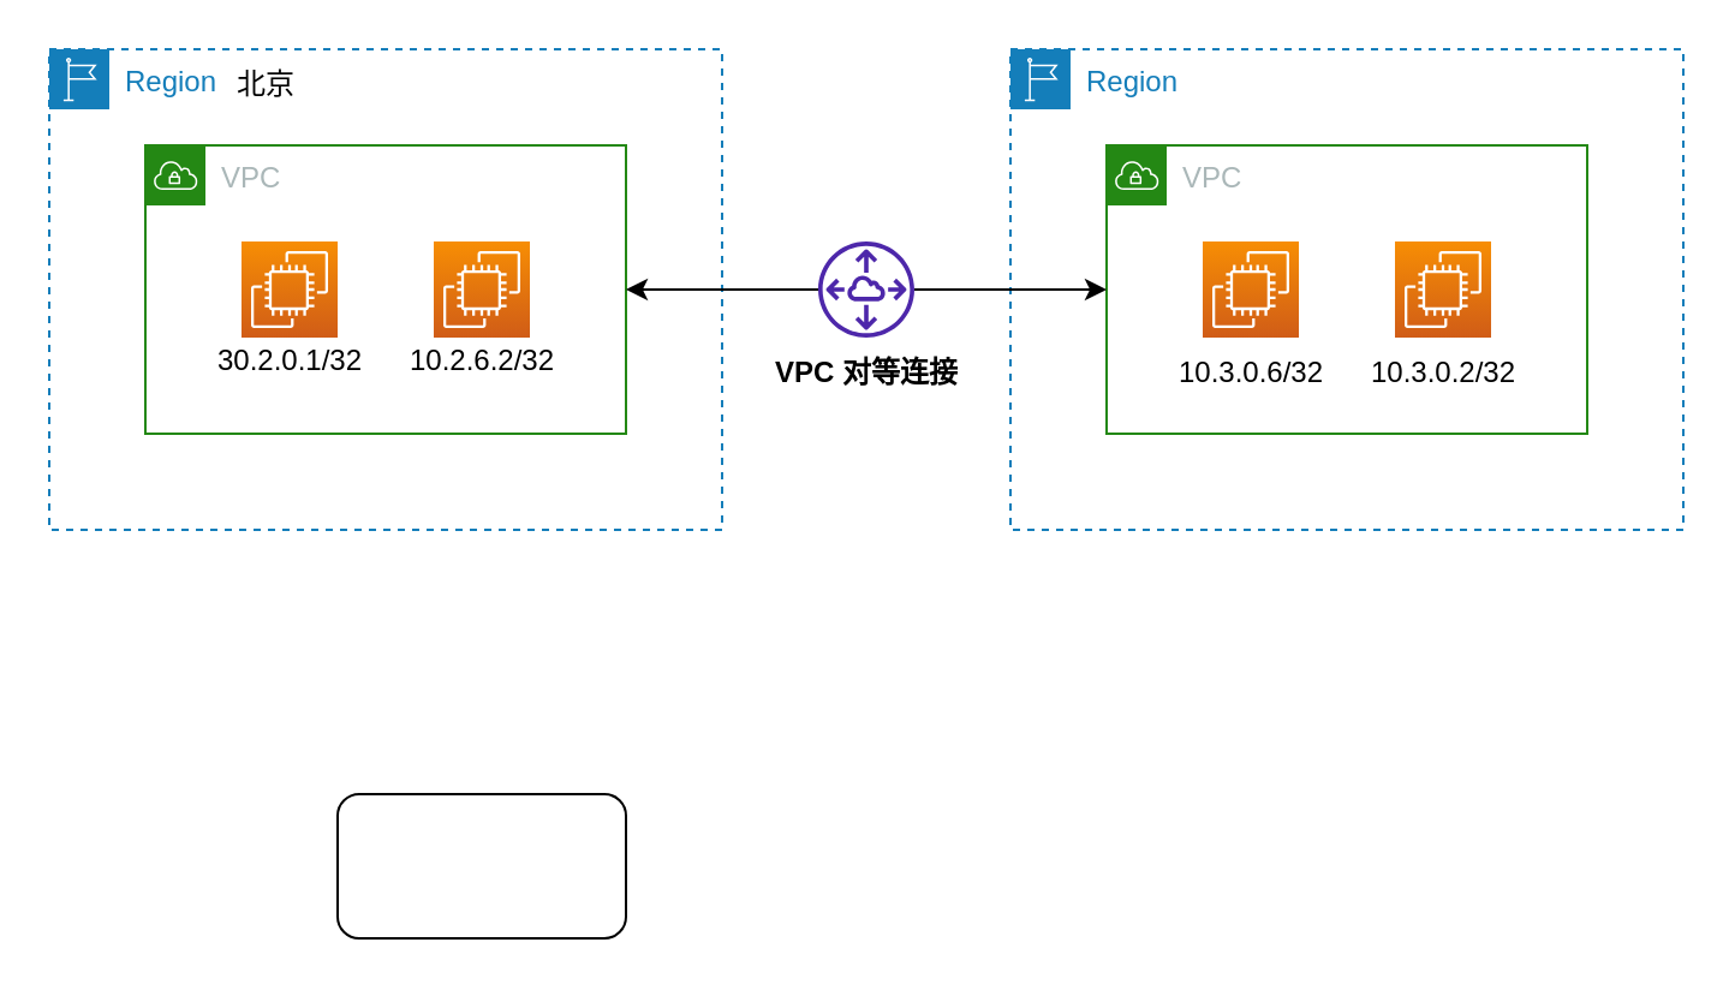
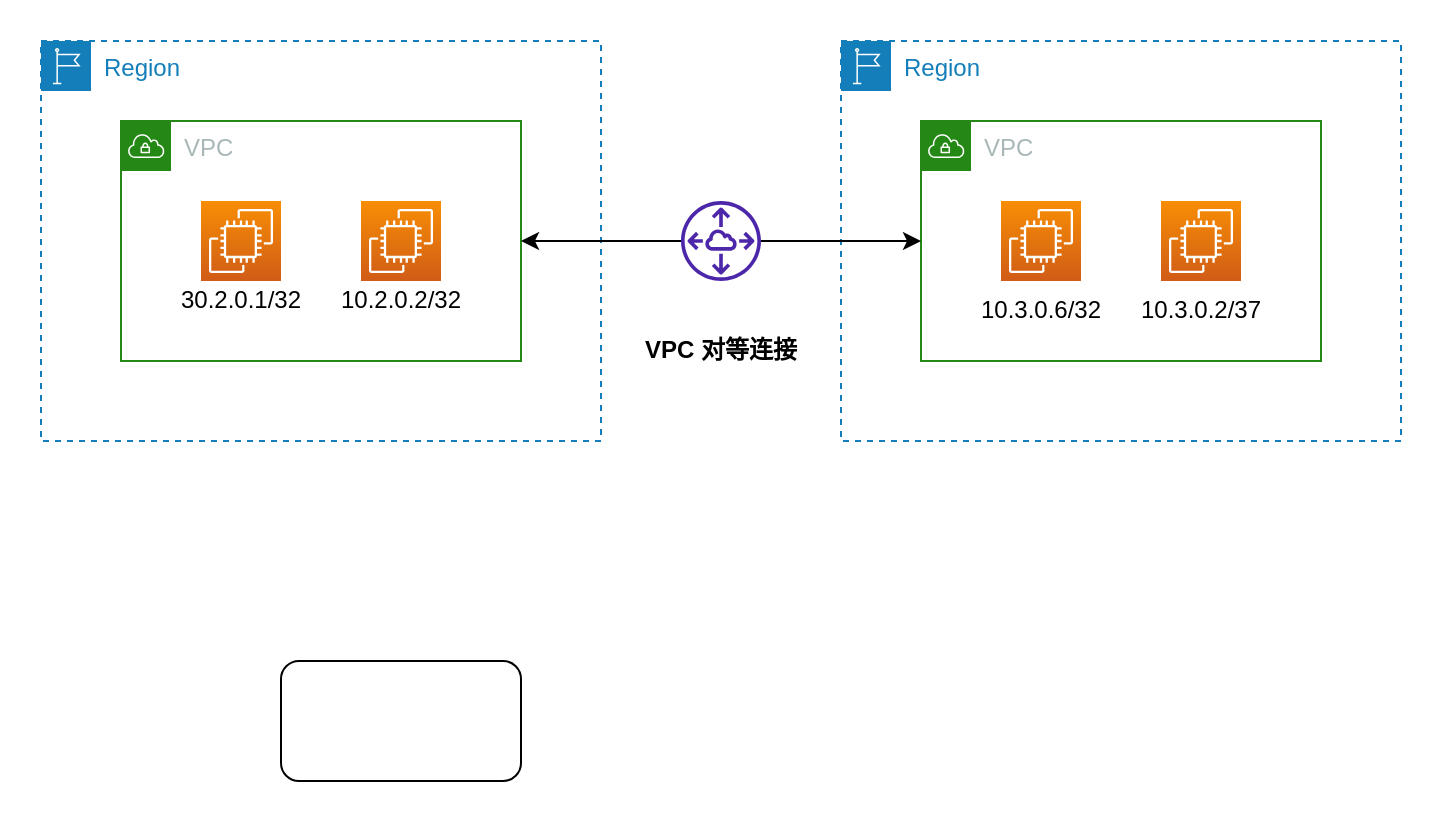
  <mxCell id="0" />
  <mxCell id="1" parent="0" />
  <mxCell id="2" value="Region" style="points=[[0,0],[0.25,0],[0.5,0],[0.75,0],[1,0],[1,0.25],[1,0.5],[1,0.75],[1,1],[0.75,1],[0.5,1],[0.25,1],[0,1],[0,0.75],[0,0.5],[0,0.25]];outlineConnect=0;gradientColor=none;html=1;whiteSpace=wrap;fontSize=12;fontStyle=0;container=1;pointerEvents=0;collapsible=0;recursiveResize=0;shape=mxgraph.aws4.group;grIcon=mxgraph.aws4.group_region;strokeColor=#147EBA;fillColor=none;verticalAlign=top;align=left;spacingLeft=30;fontColor=#147EBA;dashed=1;" parent="1" vertex="1"><mxGeometry x="20" y="20" width="280" height="200" as="geometry" /></mxCell>
- <mxCell id="3" value="北京" style="text;html=1;align=center;verticalAlign=middle;resizable=0;points=[];autosize=1;strokeColor=none;fillColor=none;" parent="2" vertex="1"><mxGeometry x="65" width="50" height="30" as="geometry" /></mxCell>
  <mxCell id="4" value="VPC" style="points=[[0,0],[0.25,0],[0.5,0],[0.75,0],[1,0],[1,0.25],[1,0.5],[1,0.75],[1,1],[0.75,1],[0.5,1],[0.25,1],[0,1],[0,0.75],[0,0.5],[0,0.25]];outlineConnect=0;gradientColor=none;html=1;whiteSpace=wrap;fontSize=12;fontStyle=0;container=1;pointerEvents=0;collapsible=0;recursiveResize=0;shape=mxgraph.aws4.group;grIcon=mxgraph.aws4.group_vpc;strokeColor=#248814;fillColor=none;verticalAlign=top;align=left;spacingLeft=30;fontColor=#AAB7B8;dashed=0;" parent="2" vertex="1"><mxGeometry x="40" y="40" width="200" height="120" as="geometry" /></mxCell>
  <mxCell id="5" value="" style="sketch=0;points=[[0,0,0],[0.25,0,0],[0.5,0,0],[0.75,0,0],[1,0,0],[0,1,0],[0.25,1,0],[0.5,1,0],[0.75,1,0],[1,1,0],[0,0.25,0],[0,0.5,0],[0,0.75,0],[1,0.25,0],[1,0.5,0],[1,0.75,0]];outlineConnect=0;fontColor=#232F3E;gradientColor=#F78E04;gradientDirection=north;fillColor=#D05C17;strokeColor=#ffffff;dashed=0;verticalLabelPosition=bottom;verticalAlign=top;align=center;html=1;fontSize=12;fontStyle=0;aspect=fixed;shape=mxgraph.aws4.resourceIcon;resIcon=mxgraph.aws4.ec2;" parent="4" vertex="1"><mxGeometry x="40" y="40" width="40" height="40" as="geometry" /></mxCell>
  <mxCell id="6" value="" style="sketch=0;points=[[0,0,0],[0.25,0,0],[0.5,0,0],[0.75,0,0],[1,0,0],[0,1,0],[0.25,1,0],[0.5,1,0],[0.75,1,0],[1,1,0],[0,0.25,0],[0,0.5,0],[0,0.75,0],[1,0.25,0],[1,0.5,0],[1,0.75,0]];outlineConnect=0;fontColor=#232F3E;gradientColor=#F78E04;gradientDirection=north;fillColor=#D05C17;strokeColor=#ffffff;dashed=0;verticalLabelPosition=bottom;verticalAlign=top;align=center;html=1;fontSize=12;fontStyle=0;aspect=fixed;shape=mxgraph.aws4.resourceIcon;resIcon=mxgraph.aws4.ec2;" parent="4" vertex="1"><mxGeometry x="120" y="40" width="40" height="40" as="geometry" /></mxCell>
- <mxCell id="7" value="10.2.6.2/32" style="text;html=1;align=center;verticalAlign=middle;resizable=0;points=[];autosize=1;strokeColor=none;fillColor=none;" parent="4" vertex="1"><mxGeometry x="100" y="75" width="80" height="30" as="geometry" /></mxCell>
+ <mxCell id="7" value="10.2.0.2/32" style="text;html=1;align=center;verticalAlign=middle;resizable=0;points=[];autosize=1;strokeColor=none;fillColor=none;" parent="4" vertex="1"><mxGeometry x="100" y="75" width="80" height="30" as="geometry" /></mxCell>
  <mxCell id="8" value="30.2.0.1/32" style="text;html=1;align=center;verticalAlign=middle;resizable=0;points=[];autosize=1;strokeColor=none;fillColor=none;" parent="4" vertex="1"><mxGeometry x="20" y="75" width="80" height="30" as="geometry" /></mxCell>
  <mxCell id="9" value="Region" style="points=[[0,0],[0.25,0],[0.5,0],[0.75,0],[1,0],[1,0.25],[1,0.5],[1,0.75],[1,1],[0.75,1],[0.5,1],[0.25,1],[0,1],[0,0.75],[0,0.5],[0,0.25]];outlineConnect=0;gradientColor=none;html=1;whiteSpace=wrap;fontSize=12;fontStyle=0;container=1;pointerEvents=0;collapsible=0;recursiveResize=0;shape=mxgraph.aws4.group;grIcon=mxgraph.aws4.group_region;strokeColor=#147EBA;fillColor=none;verticalAlign=top;align=left;spacingLeft=30;fontColor=#147EBA;dashed=1;" parent="1" vertex="1"><mxGeometry x="420" y="20" width="280" height="200" as="geometry" /></mxCell>
  <mxCell id="10" value="VPC" style="points=[[0,0],[0.25,0],[0.5,0],[0.75,0],[1,0],[1,0.25],[1,0.5],[1,0.75],[1,1],[0.75,1],[0.5,1],[0.25,1],[0,1],[0,0.75],[0,0.5],[0,0.25]];outlineConnect=0;gradientColor=none;html=1;whiteSpace=wrap;fontSize=12;fontStyle=0;container=1;pointerEvents=0;collapsible=0;recursiveResize=0;shape=mxgraph.aws4.group;grIcon=mxgraph.aws4.group_vpc;strokeColor=#248814;fillColor=none;verticalAlign=top;align=left;spacingLeft=30;fontColor=#AAB7B8;dashed=0;" parent="9" vertex="1"><mxGeometry x="40" y="40" width="200" height="120" as="geometry" /></mxCell>
  <mxCell id="11" value="" style="sketch=0;points=[[0,0,0],[0.25,0,0],[0.5,0,0],[0.75,0,0],[1,0,0],[0,1,0],[0.25,1,0],[0.5,1,0],[0.75,1,0],[1,1,0],[0,0.25,0],[0,0.5,0],[0,0.75,0],[1,0.25,0],[1,0.5,0],[1,0.75,0]];outlineConnect=0;fontColor=#232F3E;gradientColor=#F78E04;gradientDirection=north;fillColor=#D05C17;strokeColor=#ffffff;dashed=0;verticalLabelPosition=bottom;verticalAlign=top;align=center;html=1;fontSize=12;fontStyle=0;aspect=fixed;shape=mxgraph.aws4.resourceIcon;resIcon=mxgraph.aws4.ec2;" parent="10" vertex="1"><mxGeometry x="40" y="40" width="40" height="40" as="geometry" /></mxCell>
  <mxCell id="12" value="" style="sketch=0;points=[[0,0,0],[0.25,0,0],[0.5,0,0],[0.75,0,0],[1,0,0],[0,1,0],[0.25,1,0],[0.5,1,0],[0.75,1,0],[1,1,0],[0,0.25,0],[0,0.5,0],[0,0.75,0],[1,0.25,0],[1,0.5,0],[1,0.75,0]];outlineConnect=0;fontColor=#232F3E;gradientColor=#F78E04;gradientDirection=north;fillColor=#D05C17;strokeColor=#ffffff;dashed=0;verticalLabelPosition=bottom;verticalAlign=top;align=center;html=1;fontSize=12;fontStyle=0;aspect=fixed;shape=mxgraph.aws4.resourceIcon;resIcon=mxgraph.aws4.ec2;" parent="10" vertex="1"><mxGeometry x="120" y="40" width="40" height="40" as="geometry" /></mxCell>
  <mxCell id="13" value="10.3.0.6/32" style="text;html=1;align=center;verticalAlign=middle;resizable=0;points=[];autosize=1;strokeColor=none;fillColor=none;" parent="10" vertex="1"><mxGeometry x="20" y="80" width="80" height="30" as="geometry" /></mxCell>
- <mxCell id="14" value="10.3.0.2/32" style="text;html=1;align=center;verticalAlign=middle;resizable=0;points=[];autosize=1;strokeColor=none;fillColor=none;" parent="10" vertex="1"><mxGeometry x="100" y="80" width="80" height="30" as="geometry" /></mxCell>
+ <mxCell id="14" value="10.3.0.2/37" style="text;html=1;align=center;verticalAlign=middle;resizable=0;points=[];autosize=1;strokeColor=none;fillColor=none;" parent="10" vertex="1"><mxGeometry x="100" y="80" width="80" height="30" as="geometry" /></mxCell>
  <mxCell id="15" value="" style="sketch=0;outlineConnect=0;fontColor=#232F3E;gradientColor=none;fillColor=#4D27AA;strokeColor=none;dashed=0;verticalLabelPosition=bottom;verticalAlign=top;align=center;html=1;fontSize=12;fontStyle=0;aspect=fixed;pointerEvents=1;shape=mxgraph.aws4.peering;" parent="1" vertex="1"><mxGeometry x="340" y="100" width="40" height="40" as="geometry" /></mxCell>
  <mxCell id="16" style="edgeStyle=orthogonalEdgeStyle;rounded=0;orthogonalLoop=1;jettySize=auto;html=1;exitX=0;exitY=0.5;exitDx=0;exitDy=0;endArrow=none;endFill=0;startArrow=classic;startFill=1;" parent="1" source="10" target="15" edge="1"><mxGeometry relative="1" as="geometry" /></mxCell>
  <mxCell id="17" style="edgeStyle=orthogonalEdgeStyle;rounded=0;orthogonalLoop=1;jettySize=auto;html=1;exitX=1;exitY=0.5;exitDx=0;exitDy=0;endArrow=none;endFill=0;startArrow=classic;startFill=1;" parent="1" source="4" target="15" edge="1"><mxGeometry relative="1" as="geometry" /></mxCell>
- <mxCell id="18" value="&lt;b&gt;VPC 对等连接&lt;/b&gt;" style="text;html=1;align=center;verticalAlign=middle;resizable=0;points=[];autosize=1;strokeColor=none;fillColor=none;" parent="1" vertex="1"><mxGeometry x="310" y="140" width="100" height="30" as="geometry" /></mxCell>
+ <mxCell id="18" value="&lt;b&gt;VPC 对等连接&lt;/b&gt;" style="text;html=1;align=center;verticalAlign=middle;resizable=0;points=[];autosize=1;strokeColor=none;fillColor=none;" parent="1" vertex="1"><mxGeometry x="310" y="160" width="100" height="30" as="geometry" /></mxCell>
  <mxCell id="19" value="" style="rounded=1;whiteSpace=wrap;html=1;" vertex="1" parent="1"><mxGeometry x="140" y="330" width="120" height="60" as="geometry" /></mxCell>
